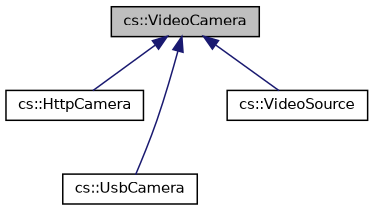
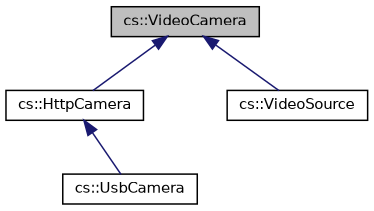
  digraph {
    node [color=black fillcolor=white fontname=Helvetica fontsize=10 shape=record style=filled]
    edge [color=midnightblue dir=back fontname=Helvetica fontsize=10 labelfontname=Helvetica labelfontsize=10 style=solid]
    n1 [fillcolor=grey75 fontcolor=black height=0.2 label="cs::VideoCamera" width=0.4]
    n2 [height=0.2 label="cs::HttpCamera" width=0.4]
    n3 [height=0.2 label="cs::UsbCamera" width=0.4]
    n4 [height=0.2 label="cs::VideoSource" width=0.4]
    n1 -> n2
-   n1 -> n3
+   n2 -> n3
    n1 -> n4
  }
